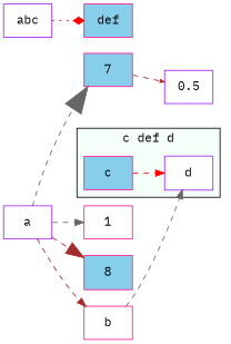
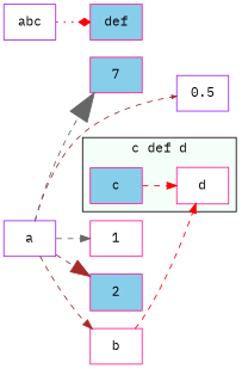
  digraph {
    fontname="IBM Plex Mono"
    rankdir=LR
    node [color=deeppink fillcolor=white fontname="IBM Plex Mono" shape=record style=filled]
    edge [color=brown fontname="IBM Plex Mono" style=dashed]
    c [fillcolor=skyblue]
-   d [color=purple]
+   d
    abc [color=purple]
    def [fillcolor=skyblue]
    a [color=purple]
    0.5 [color=purple]
    1
-   2 [fillcolor=skyblue label=8]
+   2 [fillcolor=skyblue]
    n9 [fillcolor=skyblue label=7]
    b
    subgraph cluster_1 {
      bgcolor=mintcream
      label="c def d"
      c
      d
    }
    c -> d [color=red]
    abc -> def [arrowhead=diamond color=red style=dotted]
-   n9 -> 0.5 [arrowsize=0.5]
+   a -> 0.5 [arrowsize=0.5]
    a -> 1 [color=gray40]
    a -> 2 [arrowsize=2]
    a -> n9 [arrowsize=3 color=gray40]
    a -> b
-   b -> d [color=gray40]
+   b -> d [color=red]
  }
